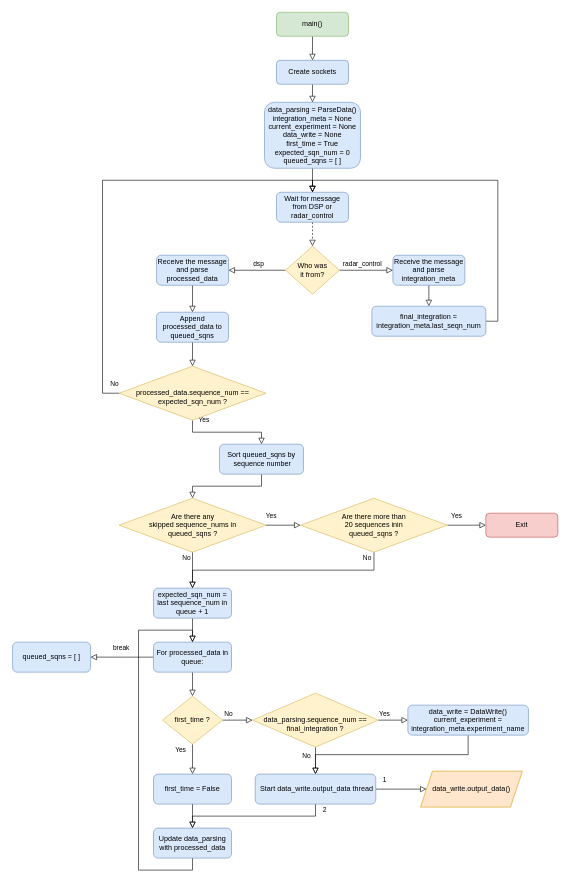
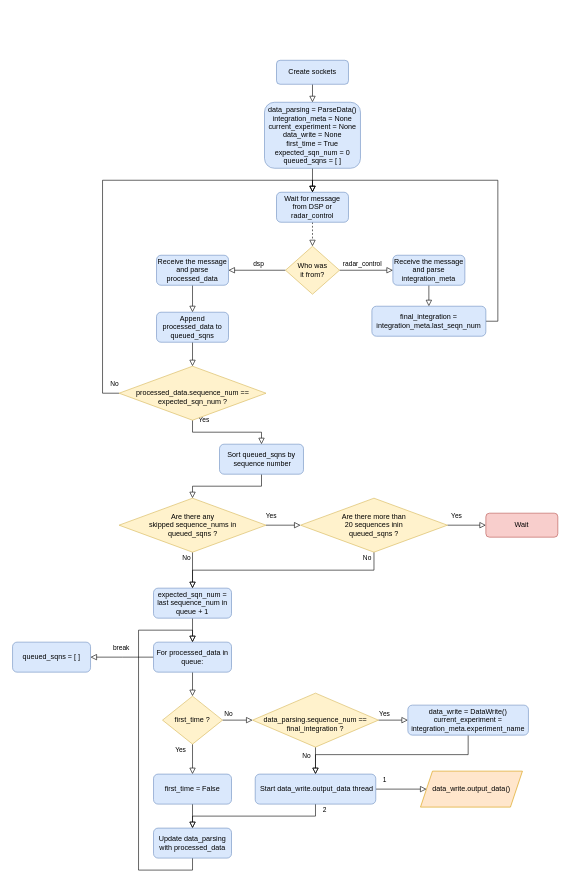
  <mxCell id="0" />
  <mxCell id="1" parent="0" />
- <mxCell id="2" value="" style="rounded=0;html=1;jettySize=auto;orthogonalLoop=1;fontSize=11;endArrow=block;endFill=0;endSize=8;strokeWidth=1;shadow=0;labelBackgroundColor=none;edgeStyle=orthogonalEdgeStyle;entryX=0.5;entryY=0;entryDx=0;entryDy=0;" parent="1" source="3" target="5" edge="1"><mxGeometry relative="1" as="geometry"><mxPoint x="520" y="110" as="targetPoint" /></mxGeometry></mxCell>
- <mxCell id="3" value="main()" style="rounded=1;whiteSpace=wrap;html=1;fontSize=12;glass=0;strokeWidth=1;shadow=0;fillColor=#d5e8d4;strokeColor=#82b366;" parent="1" vertex="1"><mxGeometry x="460" y="20" width="120" height="40" as="geometry" /></mxCell>
  <mxCell id="4" style="edgeStyle=orthogonalEdgeStyle;rounded=0;orthogonalLoop=1;jettySize=auto;html=1;exitX=0.5;exitY=1;exitDx=0;exitDy=0;entryX=0.5;entryY=0;entryDx=0;entryDy=0;endArrow=block;endFill=0;endSize=8;" edge="1" parent="1" source="5" target="7"><mxGeometry relative="1" as="geometry" /></mxCell>
  <mxCell id="5" value="Create sockets" style="rounded=1;whiteSpace=wrap;html=1;fontSize=12;glass=0;strokeWidth=1;shadow=0;fillColor=#dae8fc;strokeColor=#6c8ebf;" vertex="1" parent="1"><mxGeometry x="460" y="100" width="120" height="40" as="geometry" /></mxCell>
  <mxCell id="6" style="edgeStyle=orthogonalEdgeStyle;rounded=0;orthogonalLoop=1;jettySize=auto;html=1;exitX=0.5;exitY=1;exitDx=0;exitDy=0;entryX=0.5;entryY=0;entryDx=0;entryDy=0;endArrow=block;endFill=0;endSize=8;" edge="1" parent="1" source="7" target="9"><mxGeometry relative="1" as="geometry" /></mxCell>
  <mxCell id="7" value="&lt;div&gt;data_parsing = ParseData()&lt;br&gt;&lt;/div&gt;&lt;div&gt;integration_meta = None&lt;/div&gt;&lt;div&gt;current_experiment = None&lt;/div&gt;&lt;div&gt;data_write = None&lt;/div&gt;&lt;div&gt;first_time = True&lt;/div&gt;&lt;div&gt;expected_sqn_num = 0&lt;/div&gt;&lt;div&gt;queued_sqns = [ ]&lt;br&gt;&lt;/div&gt;" style="rounded=1;whiteSpace=wrap;html=1;fontSize=12;glass=0;strokeWidth=1;shadow=0;fillColor=#dae8fc;strokeColor=#6c8ebf;" vertex="1" parent="1"><mxGeometry x="440" y="170" width="160" height="110" as="geometry" /></mxCell>
  <mxCell id="8" style="edgeStyle=orthogonalEdgeStyle;rounded=0;orthogonalLoop=1;jettySize=auto;html=1;exitX=0.5;exitY=1;exitDx=0;exitDy=0;entryX=0.5;entryY=0;entryDx=0;entryDy=0;endArrow=block;endFill=0;endSize=8;dashed=1;" edge="1" parent="1" source="9" target="14"><mxGeometry relative="1" as="geometry" /></mxCell>
  <mxCell id="9" value="Wait for message from DSP or radar_control" style="rounded=1;whiteSpace=wrap;html=1;fontSize=12;glass=0;strokeWidth=1;shadow=0;fillColor=#dae8fc;strokeColor=#6c8ebf;" vertex="1" parent="1"><mxGeometry x="460" y="320" width="120" height="50" as="geometry" /></mxCell>
  <mxCell id="10" style="edgeStyle=orthogonalEdgeStyle;rounded=0;orthogonalLoop=1;jettySize=auto;html=1;exitX=0.5;exitY=1;exitDx=0;exitDy=0;entryX=0.5;entryY=0;entryDx=0;entryDy=0;endArrow=block;endFill=0;endSize=8;" edge="1" parent="1" source="11" target="16"><mxGeometry relative="1" as="geometry" /></mxCell>
  <mxCell id="11" value="Receive the message and parse integration_meta" style="rounded=1;whiteSpace=wrap;html=1;fontSize=12;glass=0;strokeWidth=1;shadow=0;fillColor=#dae8fc;strokeColor=#6c8ebf;" vertex="1" parent="1"><mxGeometry x="654" y="425" width="120" height="50" as="geometry" /></mxCell>
  <mxCell id="12" value="radar_control" style="edgeStyle=orthogonalEdgeStyle;rounded=0;orthogonalLoop=1;jettySize=auto;html=1;exitX=1;exitY=0.5;exitDx=0;exitDy=0;entryX=0;entryY=0.5;entryDx=0;entryDy=0;endArrow=block;endFill=0;endSize=8;" edge="1" parent="1" source="14" target="11"><mxGeometry x="-0.154" y="10" relative="1" as="geometry"><mxPoint as="offset" /></mxGeometry></mxCell>
  <mxCell id="13" value="dsp" style="edgeStyle=orthogonalEdgeStyle;rounded=0;orthogonalLoop=1;jettySize=auto;html=1;exitX=0;exitY=0.5;exitDx=0;exitDy=0;entryX=1;entryY=0.5;entryDx=0;entryDy=0;endArrow=block;endFill=0;endSize=8;" edge="1" parent="1" source="14" target="18"><mxGeometry x="-0.053" y="-10" relative="1" as="geometry"><mxPoint as="offset" /></mxGeometry></mxCell>
  <mxCell id="14" value="&lt;div&gt;Who was &lt;br&gt;&lt;/div&gt;&lt;div&gt;it from?&lt;/div&gt;" style="rhombus;whiteSpace=wrap;html=1;fillColor=#fff2cc;strokeColor=#d6b656;" vertex="1" parent="1"><mxGeometry x="475" y="410" width="90" height="80" as="geometry" /></mxCell>
  <mxCell id="15" style="edgeStyle=orthogonalEdgeStyle;rounded=0;orthogonalLoop=1;jettySize=auto;html=1;exitX=1;exitY=0.5;exitDx=0;exitDy=0;entryX=0.5;entryY=0;entryDx=0;entryDy=0;endArrow=block;endFill=0;endSize=8;" edge="1" parent="1" source="16" target="9"><mxGeometry relative="1" as="geometry" /></mxCell>
  <mxCell id="16" value="final_integration = integration_meta.last_seqn_num" style="rounded=1;whiteSpace=wrap;html=1;fontSize=12;glass=0;strokeWidth=1;shadow=0;fillColor=#dae8fc;strokeColor=#6c8ebf;" vertex="1" parent="1"><mxGeometry x="619" y="510" width="190" height="50" as="geometry" /></mxCell>
  <mxCell id="17" style="edgeStyle=orthogonalEdgeStyle;rounded=0;orthogonalLoop=1;jettySize=auto;html=1;exitX=0.5;exitY=1;exitDx=0;exitDy=0;entryX=0.5;entryY=0;entryDx=0;entryDy=0;endArrow=block;endFill=0;endSize=8;" edge="1" parent="1" source="18" target="20"><mxGeometry relative="1" as="geometry" /></mxCell>
  <mxCell id="18" value="Receive the message and parse processed_data" style="rounded=1;whiteSpace=wrap;html=1;fontSize=12;glass=0;strokeWidth=1;shadow=0;fillColor=#dae8fc;strokeColor=#6c8ebf;" vertex="1" parent="1"><mxGeometry x="260" y="425" width="120" height="50" as="geometry" /></mxCell>
  <mxCell id="19" style="edgeStyle=orthogonalEdgeStyle;rounded=0;orthogonalLoop=1;jettySize=auto;html=1;exitX=0.5;exitY=1;exitDx=0;exitDy=0;entryX=0.5;entryY=0;entryDx=0;entryDy=0;endArrow=block;endFill=0;endSize=8;" edge="1" parent="1" source="20" target="23"><mxGeometry relative="1" as="geometry" /></mxCell>
  <mxCell id="20" value="Append processed_data to queued_sqns" style="rounded=1;whiteSpace=wrap;html=1;fontSize=12;glass=0;strokeWidth=1;shadow=0;fillColor=#dae8fc;strokeColor=#6c8ebf;" vertex="1" parent="1"><mxGeometry x="260" y="520" width="120" height="50" as="geometry" /></mxCell>
  <mxCell id="21" value="No" style="edgeStyle=orthogonalEdgeStyle;rounded=0;orthogonalLoop=1;jettySize=auto;html=1;exitX=0;exitY=0.5;exitDx=0;exitDy=0;entryX=0.5;entryY=0;entryDx=0;entryDy=0;endArrow=block;endFill=0;endSize=8;" edge="1" parent="1" source="23" target="9"><mxGeometry x="-0.98" y="-15" relative="1" as="geometry"><Array as="points"><mxPoint x="170" y="655" /><mxPoint x="170" y="300" /><mxPoint x="520" y="300" /></Array><mxPoint as="offset" /></mxGeometry></mxCell>
  <mxCell id="22" value="Yes" style="edgeStyle=orthogonalEdgeStyle;rounded=0;orthogonalLoop=1;jettySize=auto;html=1;exitX=0.5;exitY=1;exitDx=0;exitDy=0;entryX=0.5;entryY=0;entryDx=0;entryDy=0;endArrow=block;endFill=0;endSize=8;" edge="1" parent="1" source="23" target="25"><mxGeometry x="-0.5" y="20" relative="1" as="geometry"><mxPoint as="offset" /></mxGeometry></mxCell>
  <mxCell id="23" value="&lt;br&gt;&lt;div&gt;processed_data.sequence_num == expected_sqn_num ?&lt;/div&gt;" style="rhombus;whiteSpace=wrap;html=1;fillColor=#fff2cc;strokeColor=#d6b656;" vertex="1" parent="1"><mxGeometry x="197.5" y="610" width="245" height="90" as="geometry" /></mxCell>
  <mxCell id="24" style="edgeStyle=orthogonalEdgeStyle;rounded=0;orthogonalLoop=1;jettySize=auto;html=1;exitX=0.5;exitY=1;exitDx=0;exitDy=0;entryX=0.5;entryY=0;entryDx=0;entryDy=0;endArrow=block;endFill=0;endSize=8;" edge="1" parent="1" source="25" target="28"><mxGeometry relative="1" as="geometry"><mxPoint x="320" y="830" as="targetPoint" /></mxGeometry></mxCell>
  <mxCell id="25" value="&lt;div&gt;Sort queued_sq&lt;span style=&quot;white-space: pre&quot;&gt;ns by&lt;/span&gt;&lt;/div&gt;&lt;div&gt;&lt;span style=&quot;white-space: pre&quot;&gt; sequence number&lt;/span&gt;&lt;/div&gt;" style="rounded=1;whiteSpace=wrap;html=1;fontSize=12;glass=0;strokeWidth=1;shadow=0;fillColor=#dae8fc;strokeColor=#6c8ebf;" vertex="1" parent="1"><mxGeometry x="365" y="740" width="140" height="50" as="geometry" /></mxCell>
  <mxCell id="26" value="Yes" style="edgeStyle=orthogonalEdgeStyle;rounded=0;orthogonalLoop=1;jettySize=auto;html=1;exitX=1;exitY=0.5;exitDx=0;exitDy=0;entryX=0;entryY=0.5;entryDx=0;entryDy=0;endArrow=block;endFill=0;endSize=8;" edge="1" parent="1" source="28" target="33"><mxGeometry x="-0.735" y="15" relative="1" as="geometry"><mxPoint x="500" y="875" as="targetPoint" /><mxPoint as="offset" /></mxGeometry></mxCell>
  <mxCell id="27" value="No" style="edgeStyle=orthogonalEdgeStyle;rounded=0;orthogonalLoop=1;jettySize=auto;html=1;exitX=0.5;exitY=1;exitDx=0;exitDy=0;entryX=0.5;entryY=0;entryDx=0;entryDy=0;endArrow=block;endFill=0;endSize=8;" edge="1" parent="1" source="28" target="30"><mxGeometry x="-0.667" y="-10" relative="1" as="geometry"><mxPoint as="offset" /></mxGeometry></mxCell>
  <mxCell id="28" value="&lt;div&gt;Are there any &lt;br&gt;&lt;/div&gt;&lt;div&gt;skipped sequence_nums in &lt;br&gt;&lt;/div&gt;&lt;div&gt;queued_sq&lt;span&gt;ns ?&lt;br&gt;&lt;/span&gt;&lt;/div&gt;" style="rhombus;whiteSpace=wrap;html=1;fillColor=#fff2cc;strokeColor=#d6b656;" vertex="1" parent="1"><mxGeometry x="197.5" y="830" width="245" height="90" as="geometry" /></mxCell>
  <mxCell id="29" style="edgeStyle=orthogonalEdgeStyle;rounded=0;orthogonalLoop=1;jettySize=auto;html=1;exitX=0.5;exitY=1;exitDx=0;exitDy=0;entryX=0.5;entryY=0;entryDx=0;entryDy=0;endArrow=block;endFill=0;endSize=8;" edge="1" parent="1" source="30" target="37"><mxGeometry relative="1" as="geometry" /></mxCell>
  <mxCell id="30" value="expected_sqn_num = last sequence_num in queue + 1" style="rounded=1;whiteSpace=wrap;html=1;fontSize=12;glass=0;strokeWidth=1;shadow=0;fillColor=#dae8fc;strokeColor=#6c8ebf;" vertex="1" parent="1"><mxGeometry x="255" y="980" width="130" height="50" as="geometry" /></mxCell>
  <mxCell id="31" value="Yes" style="edgeStyle=orthogonalEdgeStyle;rounded=0;orthogonalLoop=1;jettySize=auto;html=1;exitX=1;exitY=0.5;exitDx=0;exitDy=0;entryX=0;entryY=0.5;entryDx=0;entryDy=0;endArrow=block;endFill=0;endSize=8;" edge="1" parent="1" source="33" target="34"><mxGeometry x="-0.531" y="15" relative="1" as="geometry"><mxPoint as="offset" /></mxGeometry></mxCell>
  <mxCell id="32" value="No" style="edgeStyle=orthogonalEdgeStyle;rounded=0;orthogonalLoop=1;jettySize=auto;html=1;exitX=0.5;exitY=1;exitDx=0;exitDy=0;entryX=0.5;entryY=0;entryDx=0;entryDy=0;endArrow=block;endFill=0;endSize=8;" edge="1" parent="1" source="33" target="30"><mxGeometry x="-0.945" y="-12" relative="1" as="geometry"><mxPoint as="offset" /></mxGeometry></mxCell>
  <mxCell id="33" value="&lt;div&gt;Are there more than &lt;br&gt;&lt;/div&gt;&lt;div&gt;20 sequences inin &lt;br&gt;&lt;/div&gt;&lt;div&gt;queued_sq&lt;span&gt;ns ?&lt;br&gt;&lt;/span&gt;&lt;/div&gt;" style="rhombus;whiteSpace=wrap;html=1;fillColor=#fff2cc;strokeColor=#d6b656;" vertex="1" parent="1"><mxGeometry x="500" y="830" width="245" height="90" as="geometry" /></mxCell>
- <mxCell id="34" value="Exit" style="rounded=1;whiteSpace=wrap;html=1;fontSize=12;glass=0;strokeWidth=1;shadow=0;fillColor=#f8cecc;strokeColor=#b85450;" vertex="1" parent="1"><mxGeometry x="809" y="855" width="120" height="40" as="geometry" /></mxCell>
+ <mxCell id="34" value="Wait" style="rounded=1;whiteSpace=wrap;html=1;fontSize=12;glass=0;strokeWidth=1;shadow=0;fillColor=#f8cecc;strokeColor=#b85450;" vertex="1" parent="1"><mxGeometry x="809" y="855" width="120" height="40" as="geometry" /></mxCell>
  <mxCell id="35" style="edgeStyle=orthogonalEdgeStyle;rounded=0;orthogonalLoop=1;jettySize=auto;html=1;exitX=0.5;exitY=1;exitDx=0;exitDy=0;entryX=0.5;entryY=0;entryDx=0;entryDy=0;endArrow=block;endFill=0;endSize=8;" edge="1" parent="1" source="37" target="40"><mxGeometry relative="1" as="geometry" /></mxCell>
  <mxCell id="36" value="break" style="edgeStyle=orthogonalEdgeStyle;rounded=0;orthogonalLoop=1;jettySize=auto;html=1;exitX=0;exitY=0.5;exitDx=0;exitDy=0;endArrow=block;endFill=0;endSize=8;" edge="1" parent="1" source="37"><mxGeometry x="0.048" y="-15" relative="1" as="geometry"><mxPoint x="150" y="1095" as="targetPoint" /><mxPoint as="offset" /></mxGeometry></mxCell>
  <mxCell id="37" value="For processed_data in queue:" style="rounded=1;whiteSpace=wrap;html=1;fontSize=12;glass=0;strokeWidth=1;shadow=0;fillColor=#dae8fc;strokeColor=#6c8ebf;" vertex="1" parent="1"><mxGeometry x="255" y="1070" width="130" height="50" as="geometry" /></mxCell>
  <mxCell id="38" value="No" style="edgeStyle=orthogonalEdgeStyle;rounded=0;orthogonalLoop=1;jettySize=auto;html=1;exitX=1;exitY=0.5;exitDx=0;exitDy=0;entryX=0;entryY=0.5;entryDx=0;entryDy=0;endArrow=block;endFill=0;endSize=8;" edge="1" parent="1" source="40" target="43"><mxGeometry x="-0.6" y="10" relative="1" as="geometry"><mxPoint as="offset" /></mxGeometry></mxCell>
  <mxCell id="39" value="Yes" style="edgeStyle=orthogonalEdgeStyle;rounded=0;orthogonalLoop=1;jettySize=auto;html=1;exitX=0.5;exitY=1;exitDx=0;exitDy=0;entryX=0.5;entryY=0;entryDx=0;entryDy=0;endArrow=block;endFill=0;endSize=8;" edge="1" parent="1" source="40" target="50"><mxGeometry x="-0.6" y="-20" relative="1" as="geometry"><mxPoint as="offset" /></mxGeometry></mxCell>
  <mxCell id="40" value="first_time ?" style="rhombus;whiteSpace=wrap;html=1;fillColor=#fff2cc;strokeColor=#d6b656;" vertex="1" parent="1"><mxGeometry x="270" y="1160" width="100" height="80" as="geometry" /></mxCell>
  <mxCell id="41" value="Yes" style="edgeStyle=orthogonalEdgeStyle;rounded=0;orthogonalLoop=1;jettySize=auto;html=1;exitX=1;exitY=0.5;exitDx=0;exitDy=0;entryX=0;entryY=0.5;entryDx=0;entryDy=0;endArrow=block;endFill=0;endSize=8;" edge="1" parent="1" source="43" target="45"><mxGeometry x="-0.592" y="10" relative="1" as="geometry"><mxPoint as="offset" /></mxGeometry></mxCell>
  <mxCell id="42" value="No" style="edgeStyle=orthogonalEdgeStyle;rounded=0;orthogonalLoop=1;jettySize=auto;html=1;exitX=0.5;exitY=1;exitDx=0;exitDy=0;entryX=0.5;entryY=0;entryDx=0;entryDy=0;endArrow=block;endFill=0;endSize=8;" edge="1" parent="1" source="43" target="48"><mxGeometry x="-0.333" y="-15" relative="1" as="geometry"><mxPoint as="offset" /></mxGeometry></mxCell>
  <mxCell id="43" value="&lt;div&gt;&lt;br&gt;&lt;/div&gt;&lt;div&gt;data_parsing.sequence_num == final_integration ?&lt;/div&gt;" style="rhombus;whiteSpace=wrap;html=1;fillColor=#fff2cc;strokeColor=#d6b656;" vertex="1" parent="1"><mxGeometry x="420" y="1155" width="210" height="90" as="geometry" /></mxCell>
  <mxCell id="44" style="edgeStyle=orthogonalEdgeStyle;rounded=0;orthogonalLoop=1;jettySize=auto;html=1;exitX=0.5;exitY=1;exitDx=0;exitDy=0;entryX=0.5;entryY=0;entryDx=0;entryDy=0;endArrow=block;endFill=0;endSize=8;" edge="1" parent="1" source="45" target="48"><mxGeometry relative="1" as="geometry" /></mxCell>
  <mxCell id="45" value="&lt;div&gt;data_write = DataWrite()&lt;/div&gt;current_experiment = integration_meta.experiment_name" style="rounded=1;whiteSpace=wrap;html=1;fontSize=12;glass=0;strokeWidth=1;shadow=0;fillColor=#dae8fc;strokeColor=#6c8ebf;" vertex="1" parent="1"><mxGeometry x="679" y="1175" width="201" height="50" as="geometry" /></mxCell>
  <mxCell id="46" value="2" style="edgeStyle=orthogonalEdgeStyle;rounded=0;orthogonalLoop=1;jettySize=auto;html=1;exitX=0.5;exitY=1;exitDx=0;exitDy=0;entryX=0.5;entryY=0;entryDx=0;entryDy=0;endArrow=block;endFill=0;endSize=8;" edge="1" parent="1" source="48" target="52"><mxGeometry x="-0.918" y="15" relative="1" as="geometry"><mxPoint as="offset" /></mxGeometry></mxCell>
  <mxCell id="47" value="1" style="edgeStyle=orthogonalEdgeStyle;rounded=0;orthogonalLoop=1;jettySize=auto;html=1;exitX=1;exitY=0.5;exitDx=0;exitDy=0;entryX=0;entryY=0.5;entryDx=0;entryDy=0;endArrow=block;endFill=0;endSize=8;" edge="1" parent="1" source="48" target="54"><mxGeometry x="-0.657" y="15" relative="1" as="geometry"><mxPoint as="offset" /></mxGeometry></mxCell>
  <mxCell id="48" value="&amp;nbsp;Start data_write.output_data thread" style="rounded=1;whiteSpace=wrap;html=1;fontSize=12;glass=0;strokeWidth=1;shadow=0;fillColor=#dae8fc;strokeColor=#6c8ebf;" vertex="1" parent="1"><mxGeometry x="424.5" y="1290" width="201" height="50" as="geometry" /></mxCell>
  <mxCell id="49" style="edgeStyle=orthogonalEdgeStyle;rounded=0;orthogonalLoop=1;jettySize=auto;html=1;exitX=0.5;exitY=1;exitDx=0;exitDy=0;entryX=0.5;entryY=0;entryDx=0;entryDy=0;endArrow=block;endFill=0;endSize=8;" edge="1" parent="1" source="50" target="52"><mxGeometry relative="1" as="geometry" /></mxCell>
  <mxCell id="50" value="first_time = False" style="rounded=1;whiteSpace=wrap;html=1;fontSize=12;glass=0;strokeWidth=1;shadow=0;fillColor=#dae8fc;strokeColor=#6c8ebf;" vertex="1" parent="1"><mxGeometry x="255" y="1290" width="130" height="50" as="geometry" /></mxCell>
  <mxCell id="51" style="edgeStyle=orthogonalEdgeStyle;rounded=0;orthogonalLoop=1;jettySize=auto;html=1;exitX=0.5;exitY=1;exitDx=0;exitDy=0;entryX=0.5;entryY=0;entryDx=0;entryDy=0;endArrow=block;endFill=0;endSize=8;" edge="1" parent="1" source="52" target="37"><mxGeometry relative="1" as="geometry"><Array as="points"><mxPoint x="320" y="1450" /><mxPoint x="230" y="1450" /><mxPoint x="230" y="1050" /><mxPoint x="320" y="1050" /></Array></mxGeometry></mxCell>
  <mxCell id="52" value="Update data_parsing with processed_data" style="rounded=1;whiteSpace=wrap;html=1;fontSize=12;glass=0;strokeWidth=1;shadow=0;fillColor=#dae8fc;strokeColor=#6c8ebf;" vertex="1" parent="1"><mxGeometry x="255" y="1380" width="130" height="50" as="geometry" /></mxCell>
  <mxCell id="53" value="queued_sq&lt;span style=&quot;white-space: pre&quot;&gt;&lt;/span&gt;ns = [ ]" style="rounded=1;whiteSpace=wrap;html=1;fontSize=12;glass=0;strokeWidth=1;shadow=0;fillColor=#dae8fc;strokeColor=#6c8ebf;" vertex="1" parent="1"><mxGeometry x="20" y="1070" width="130" height="50" as="geometry" /></mxCell>
  <mxCell id="54" value="data_write.output_data()" style="shape=parallelogram;perimeter=parallelogramPerimeter;whiteSpace=wrap;html=1;fixedSize=1;fillColor=#ffe6cc;strokeColor=#d79b00;" vertex="1" parent="1"><mxGeometry x="700" y="1285" width="170" height="60" as="geometry" /></mxCell>
